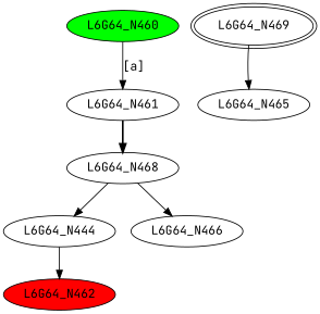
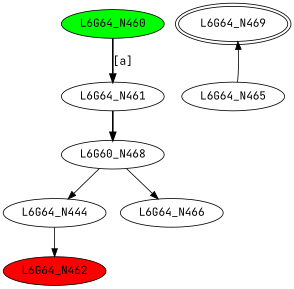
  digraph {
    fontname="JetBrains Mono"
    node [fontname="JetBrains Mono"]
    edge [fontname="JetBrains Mono"]
    L6G64_N460 [fillcolor=green style=filled]
    L6G64_N461
-   L6G64_N468
+   L6G64_N468 [label=L6G60_N468]
    n4 [label=L6G64_N444]
    L6G64_N466
    L6G64_N462 [fillcolor=red style=filled]
    L6G64_N469 [peripheries=2]
    L6G64_N465
-   L6G64_N460 -> L6G64_N461 [label="[a]" style=solid]
+   L6G64_N460 -> L6G64_N461 [label="[a]" style=bold]
    L6G64_N461 -> L6G64_N468 [style=bold]
    L6G64_N468 -> n4
    L6G64_N468 -> L6G64_N466
    n4 -> L6G64_N462
-   L6G64_N469 -> L6G64_N465
+   L6G64_N465 -> L6G64_N469
  }
